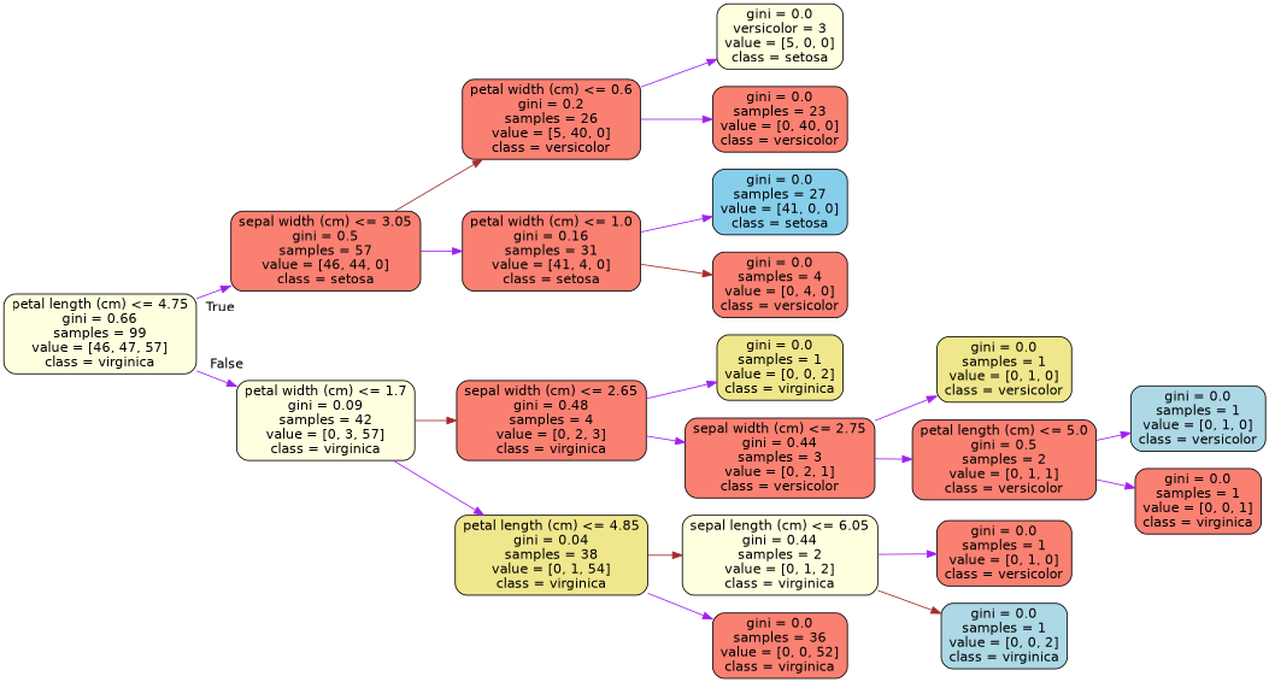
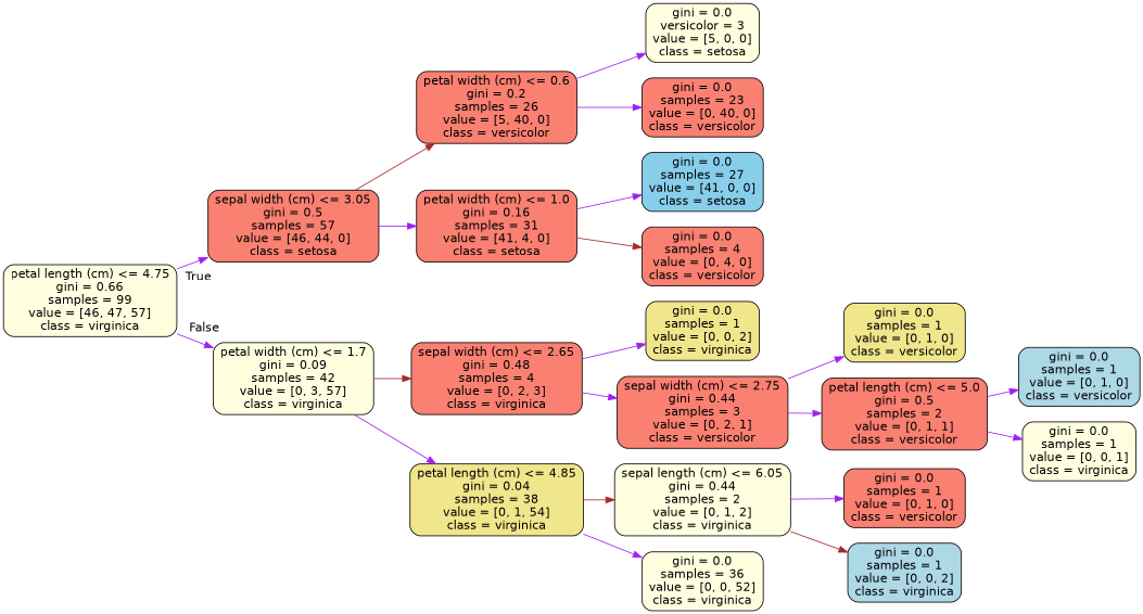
  digraph {
    rankdir=LR
    node [color=black fillcolor=salmon fontname=helvetica shape=box style="filled, rounded"]
    edge [color=purple fontname=helvetica]
    n1 [fillcolor=lightyellow label="petal length (cm) <= 4.75\ngini = 0.66\nsamples = 99\nvalue = [46, 47, 57]\nclass = virginica"]
    n2 [label="sepal width (cm) <= 3.05\ngini = 0.5\nsamples = 57\nvalue = [46, 44, 0]\nclass = setosa"]
    n3 [fillcolor=lightyellow label="petal width (cm) <= 1.7\ngini = 0.09\nsamples = 42\nvalue = [0, 3, 57]\nclass = virginica"]
    n4 [label="petal width (cm) <= 0.6\ngini = 0.2\nsamples = 26\nvalue = [5, 40, 0]\nclass = versicolor"]
    n5 [label="petal width (cm) <= 1.0\ngini = 0.16\nsamples = 31\nvalue = [41, 4, 0]\nclass = setosa"]
    n6 [label="sepal width (cm) <= 2.65\ngini = 0.48\nsamples = 4\nvalue = [0, 2, 3]\nclass = virginica"]
    n7 [fillcolor=khaki label="petal length (cm) <= 4.85\ngini = 0.04\nsamples = 38\nvalue = [0, 1, 54]\nclass = virginica"]
    n8 [fillcolor=lightyellow label="gini = 0.0\nversicolor = 3\nvalue = [5, 0, 0]\nclass = setosa"]
    n9 [label="gini = 0.0\nsamples = 23\nvalue = [0, 40, 0]\nclass = versicolor"]
    n10 [fillcolor=skyblue label="gini = 0.0\nsamples = 27\nvalue = [41, 0, 0]\nclass = setosa"]
    n11 [label="gini = 0.0\nsamples = 4\nvalue = [0, 4, 0]\nclass = versicolor"]
    n12 [fillcolor=khaki label="gini = 0.0\nsamples = 1\nvalue = [0, 0, 2]\nclass = virginica"]
    n13 [label="sepal width (cm) <= 2.75\ngini = 0.44\nsamples = 3\nvalue = [0, 2, 1]\nclass = versicolor"]
    n14 [fillcolor=lightyellow label="sepal length (cm) <= 6.05\ngini = 0.44\nsamples = 2\nvalue = [0, 1, 2]\nclass = virginica"]
-   n15 [label="gini = 0.0\nsamples = 36\nvalue = [0, 0, 52]\nclass = virginica"]
+   n15 [fillcolor=lightyellow label="gini = 0.0\nsamples = 36\nvalue = [0, 0, 52]\nclass = virginica"]
    n16 [fillcolor=khaki label="gini = 0.0\nsamples = 1\nvalue = [0, 1, 0]\nclass = versicolor"]
    n17 [label="petal length (cm) <= 5.0\ngini = 0.5\nsamples = 2\nvalue = [0, 1, 1]\nclass = versicolor"]
    n18 [fillcolor=lightblue label="gini = 0.0\nsamples = 1\nvalue = [0, 1, 0]\nclass = versicolor"]
-   n19 [label="gini = 0.0\nsamples = 1\nvalue = [0, 0, 1]\nclass = virginica"]
+   n19 [fillcolor=lightyellow label="gini = 0.0\nsamples = 1\nvalue = [0, 0, 1]\nclass = virginica"]
    n20 [label="gini = 0.0\nsamples = 1\nvalue = [0, 1, 0]\nclass = versicolor"]
    n21 [fillcolor=lightblue label="gini = 0.0\nsamples = 1\nvalue = [0, 0, 2]\nclass = virginica"]
    n1 -> n2 [headlabel=True labelangle=45 labeldistance=2.5]
    n1 -> n3 [headlabel=False labelangle=-45 labeldistance=2.5]
    n2 -> n4 [color=brown]
    n2 -> n5
    n3 -> n6 [color=brown]
    n3 -> n7
    n4 -> n8
    n4 -> n9
    n5 -> n10
    n5 -> n11 [color=brown]
    n6 -> n12
    n6 -> n13
    n7 -> n14 [color=brown]
    n7 -> n15
    n13 -> n16
    n13 -> n17
    n14 -> n20
    n14 -> n21 [color=brown]
    n17 -> n18
    n17 -> n19
  }
